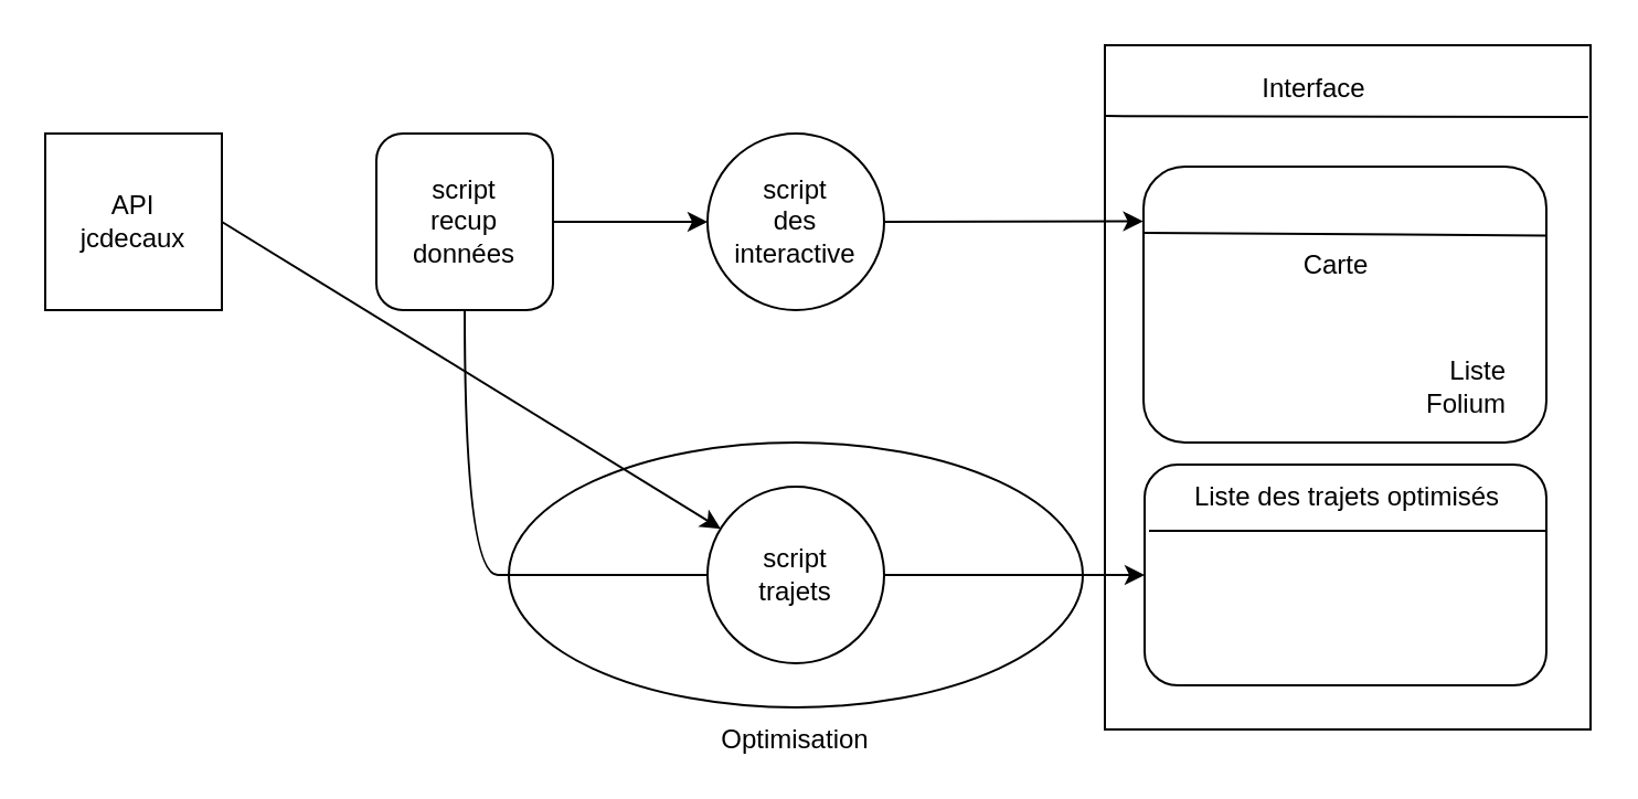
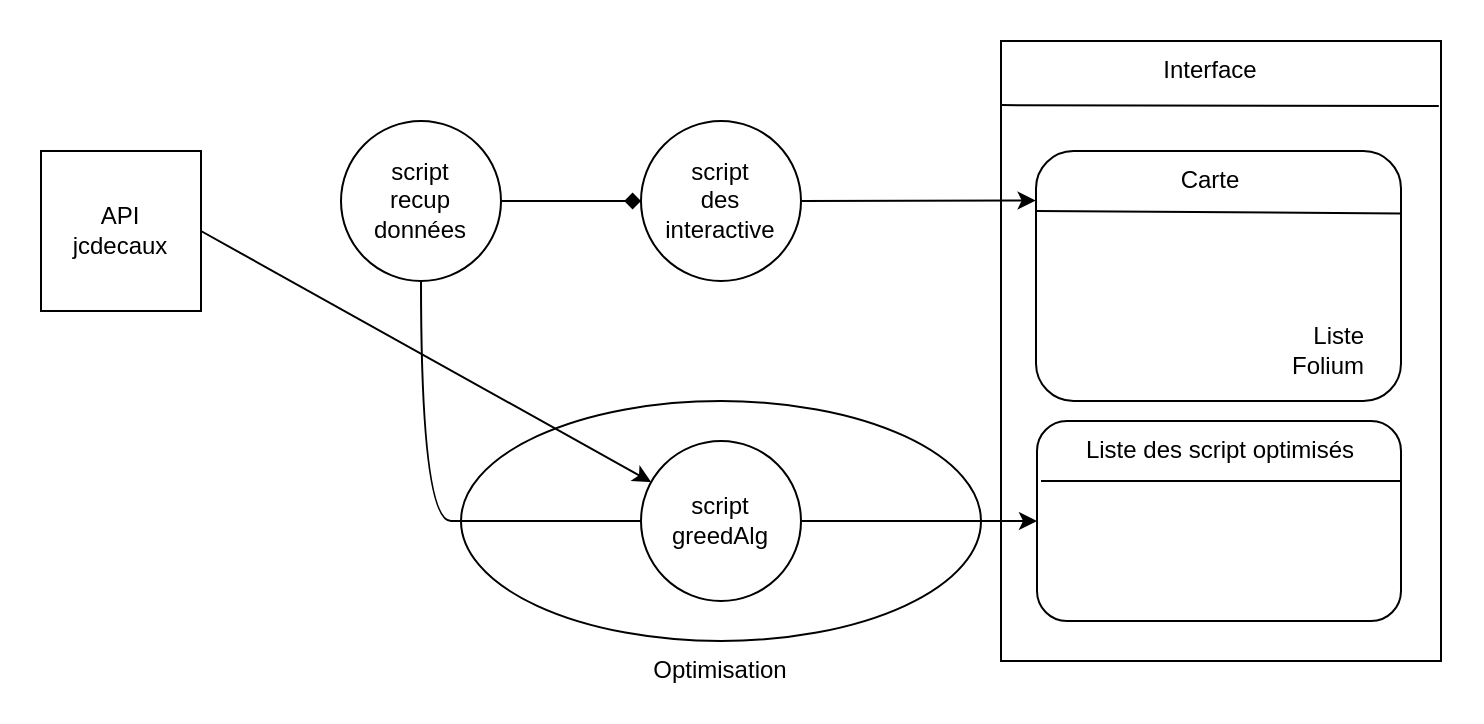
  <mxCell id="0" />
  <mxCell id="1" parent="0" />
  <mxCell id="2" value="" style="rounded=0;whiteSpace=wrap;html=1;" vertex="1" parent="1"><mxGeometry x="500" y="20" width="220" height="310" as="geometry" /></mxCell>
- <mxCell id="3" value="Interface" style="text;html=1;align=center;verticalAlign=middle;whiteSpace=wrap;rounded=0;" vertex="1" parent="1"><mxGeometry x="565" y="25" width="60" height="30" as="geometry" /></mxCell>
+ <mxCell id="3" value="Interface" style="text;html=1;align=center;verticalAlign=middle;whiteSpace=wrap;rounded=0;" vertex="1" parent="1"><mxGeometry x="575" y="20" width="60" height="30" as="geometry" /></mxCell>
  <mxCell id="4" value="" style="endArrow=none;html=1;rounded=0;exitX=0.002;exitY=0.126;exitDx=0;exitDy=0;exitPerimeter=0;entryX=0.995;entryY=0.105;entryDx=0;entryDy=0;entryPerimeter=0;" edge="1" parent="1" target="2"><mxGeometry width="50" height="50" relative="1" as="geometry"><mxPoint x="500.42" y="52.06" as="sourcePoint" /><mxPoint x="780" y="110" as="targetPoint" /></mxGeometry></mxCell>
  <mxCell id="5" value="" style="rounded=1;whiteSpace=wrap;html=1;" vertex="1" parent="1"><mxGeometry x="517.5" y="75" width="182.5" height="125" as="geometry" /></mxCell>
- <mxCell id="6" value="Carte" style="text;html=1;align=center;verticalAlign=middle;whiteSpace=wrap;rounded=0;" vertex="1" parent="1"><mxGeometry x="575" y="105" width="60" height="30" as="geometry" /></mxCell>
+ <mxCell id="6" value="Carte" style="text;html=1;align=center;verticalAlign=middle;whiteSpace=wrap;rounded=0;" vertex="1" parent="1"><mxGeometry x="575" y="75" width="60" height="30" as="geometry" /></mxCell>
  <mxCell id="7" value="" style="endArrow=none;html=1;rounded=0;exitX=0;exitY=0.25;exitDx=0;exitDy=0;entryX=1;entryY=0.25;entryDx=0;entryDy=0;" edge="1" parent="1" target="5"><mxGeometry width="50" height="50" relative="1" as="geometry"><mxPoint x="517.5" y="105" as="sourcePoint" /><mxPoint x="692.5" y="105" as="targetPoint" /></mxGeometry></mxCell>
  <mxCell id="8" value="Liste&lt;br&gt;Folium" style="text;html=1;align=right;verticalAlign=middle;whiteSpace=wrap;rounded=0;" vertex="1" parent="1"><mxGeometry x="624" y="160" width="60" height="30" as="geometry" /></mxCell>
- <mxCell id="9" value="API&lt;div&gt;jcdecaux&lt;/div&gt;" style="whiteSpace=wrap;html=1;aspect=fixed;" vertex="1" parent="1"><mxGeometry x="20" y="60" width="80" height="80" as="geometry" /></mxCell>
+ <mxCell id="9" value="API&lt;div&gt;jcdecaux&lt;/div&gt;" style="whiteSpace=wrap;html=1;aspect=fixed;" vertex="1" parent="1"><mxGeometry x="20" y="75" width="80" height="80" as="geometry" /></mxCell>
  <mxCell id="10" value="" style="endArrow=classic;html=1;rounded=0;exitX=1;exitY=0.5;exitDx=0;exitDy=0;" edge="1" parent="1" source="9" target="18"><mxGeometry width="50" height="50" relative="1" as="geometry"><mxPoint x="390" y="200" as="sourcePoint" /><mxPoint x="330" y="110" as="targetPoint" /></mxGeometry></mxCell>
- <mxCell id="11" value="script&lt;div&gt;recup&lt;/div&gt;&lt;div&gt;données&lt;/div&gt;" style="whiteSpace=wrap;html=1;aspect=fixed;rounded=1;" vertex="1" parent="1"><mxGeometry x="170" y="60" width="80" height="80" as="geometry" /></mxCell>
+ <mxCell id="11" value="script&lt;div&gt;recup&lt;/div&gt;&lt;div&gt;données&lt;/div&gt;" style="ellipse;whiteSpace=wrap;html=1;aspect=fixed;" vertex="1" parent="1"><mxGeometry x="170" y="60" width="80" height="80" as="geometry" /></mxCell>
  <mxCell id="12" value="script&lt;div&gt;des&lt;/div&gt;&lt;div&gt;interactive&lt;/div&gt;" style="ellipse;whiteSpace=wrap;html=1;aspect=fixed;" vertex="1" parent="1"><mxGeometry x="320" y="60" width="80" height="80" as="geometry" /></mxCell>
  <mxCell id="13" value="" style="rounded=1;whiteSpace=wrap;html=1;" vertex="1" parent="1"><mxGeometry x="518" y="210" width="182" height="100" as="geometry" /></mxCell>
- <mxCell id="14" value="" style="endArrow=classic;html=1;rounded=0;exitX=1;exitY=0.5;exitDx=0;exitDy=0;entryX=0;entryY=0.5;entryDx=0;entryDy=0;" edge="1" parent="1" source="11" target="12"><mxGeometry width="50" height="50" relative="1" as="geometry"><mxPoint x="390" y="300" as="sourcePoint" /><mxPoint x="440" y="250" as="targetPoint" /></mxGeometry></mxCell>
+ <mxCell id="14" value="" style="endArrow=diamond;html=1;rounded=0;exitX=1;exitY=0.5;exitDx=0;exitDy=0;entryX=0;entryY=0.5;entryDx=0;entryDy=0;" edge="1" parent="1" source="11" target="12"><mxGeometry width="50" height="50" relative="1" as="geometry"><mxPoint x="390" y="300" as="sourcePoint" /><mxPoint x="440" y="250" as="targetPoint" /></mxGeometry></mxCell>
  <mxCell id="15" value="" style="endArrow=classic;html=1;rounded=0;exitX=1;exitY=0.5;exitDx=0;exitDy=0;entryX=-0.001;entryY=0.198;entryDx=0;entryDy=0;entryPerimeter=0;" edge="1" parent="1" source="12" target="5"><mxGeometry width="50" height="50" relative="1" as="geometry"><mxPoint x="360" y="310" as="sourcePoint" /><mxPoint x="410" y="260" as="targetPoint" /></mxGeometry></mxCell>
- <mxCell id="16" value="Liste des trajets optimisés" style="text;html=1;align=center;verticalAlign=middle;whiteSpace=wrap;rounded=0;" vertex="1" parent="1"><mxGeometry x="520" y="210" width="180" height="30" as="geometry" /></mxCell>
+ <mxCell id="16" value="Liste des script optimisés" style="text;html=1;align=center;verticalAlign=middle;whiteSpace=wrap;rounded=0;" vertex="1" parent="1"><mxGeometry x="520" y="210" width="180" height="30" as="geometry" /></mxCell>
  <mxCell id="17" value="" style="endArrow=none;html=1;rounded=0;entryX=0;entryY=1;entryDx=0;entryDy=0;" edge="1" parent="1" target="16"><mxGeometry width="50" height="50" relative="1" as="geometry"><mxPoint x="700" y="240" as="sourcePoint" /><mxPoint x="440" y="250" as="targetPoint" /></mxGeometry></mxCell>
- <mxCell id="18" value="script&lt;div&gt;trajets&lt;/div&gt;" style="ellipse;whiteSpace=wrap;html=1;aspect=fixed;" vertex="1" parent="1"><mxGeometry x="320" y="220" width="80" height="80" as="geometry" /></mxCell>
+ <mxCell id="18" value="script&lt;div&gt;greedAlg&lt;/div&gt;" style="ellipse;whiteSpace=wrap;html=1;aspect=fixed;" vertex="1" parent="1"><mxGeometry x="320" y="220" width="80" height="80" as="geometry" /></mxCell>
  <mxCell id="19" value="" style="ellipse;whiteSpace=wrap;html=1;fillColor=none;" vertex="1" parent="1"><mxGeometry x="230" y="200" width="260" height="120" as="geometry" /></mxCell>
  <mxCell id="20" value="Optimisation" style="text;html=1;align=center;verticalAlign=middle;whiteSpace=wrap;rounded=0;" vertex="1" parent="1"><mxGeometry x="265" y="330" width="190" height="10" as="geometry" /></mxCell>
  <mxCell id="21" value="" style="endArrow=classic;html=1;rounded=0;exitX=1;exitY=0.5;exitDx=0;exitDy=0;entryX=0;entryY=0.5;entryDx=0;entryDy=0;" edge="1" parent="1" source="18" target="13"><mxGeometry width="50" height="50" relative="1" as="geometry"><mxPoint x="430" y="370" as="sourcePoint" /><mxPoint x="270" y="370" as="targetPoint" /></mxGeometry></mxCell>
  <mxCell id="22" value="" style="curved=1;endArrow=none;html=1;rounded=0;entryX=0;entryY=0.5;entryDx=0;entryDy=0;exitX=0.5;exitY=1;exitDx=0;exitDy=0;" edge="1" parent="1" source="11" target="18"><mxGeometry width="50" height="50" relative="1" as="geometry"><mxPoint x="210" y="260" as="sourcePoint" /><mxPoint x="260" y="210" as="targetPoint" /><Array as="points"><mxPoint x="210" y="260" /><mxPoint y="260" x="240" /></Array></mxGeometry></mxCell>
